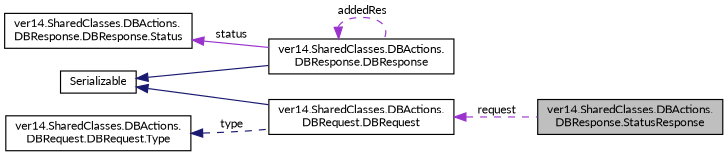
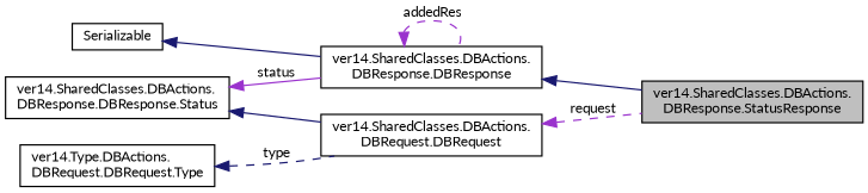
  digraph {
    fontname=Lato
    rankdir=LR
    node [color=black fillcolor=white fontname=Lato fontsize=10 shape=record style=filled]
    edge [color=midnightblue dir=back fontname=Lato fontsize=10 labelfontname=Helvetica labelfontsize=10 style=solid]
    n1 [fillcolor=grey75 fontcolor=black height=0.2 label="ver14.SharedClasses.DBActions.\lDBResponse.StatusResponse" width=0.4]
    n2 [height=0.2 label="ver14.SharedClasses.DBActions.\lDBResponse.DBResponse" width=0.4]
    n3 [height=0.2 label=Serializable width=0.4]
    n4 [height=0.2 label="ver14.SharedClasses.DBActions.\lDBRequest.DBRequest" width=0.4]
    n5 [height=0.2 label="ver14.SharedClasses.DBActions.\lDBResponse.DBResponse.Status" width=0.4]
-   n6 [height=0.2 label="ver14.SharedClasses.DBActions.\lDBRequest.DBRequest.Type" width=0.4]
+   n6 [height=0.2 label="ver14.Type.DBActions.\lDBRequest.DBRequest.Type" width=0.4]
+   n2 -> n1
    n2 -> n2 [color=darkorchid3 label=" addedRes" style=dashed]
    n3 -> n2
-   n3 -> n4
+   n5 -> n4
    n4 -> n1 [color=darkorchid3 label=" request" style=dashed]
    n5 -> n2 [color=darkorchid3 label=" status"]
    n6 -> n4 [label=" type" style=dashed]
  }
